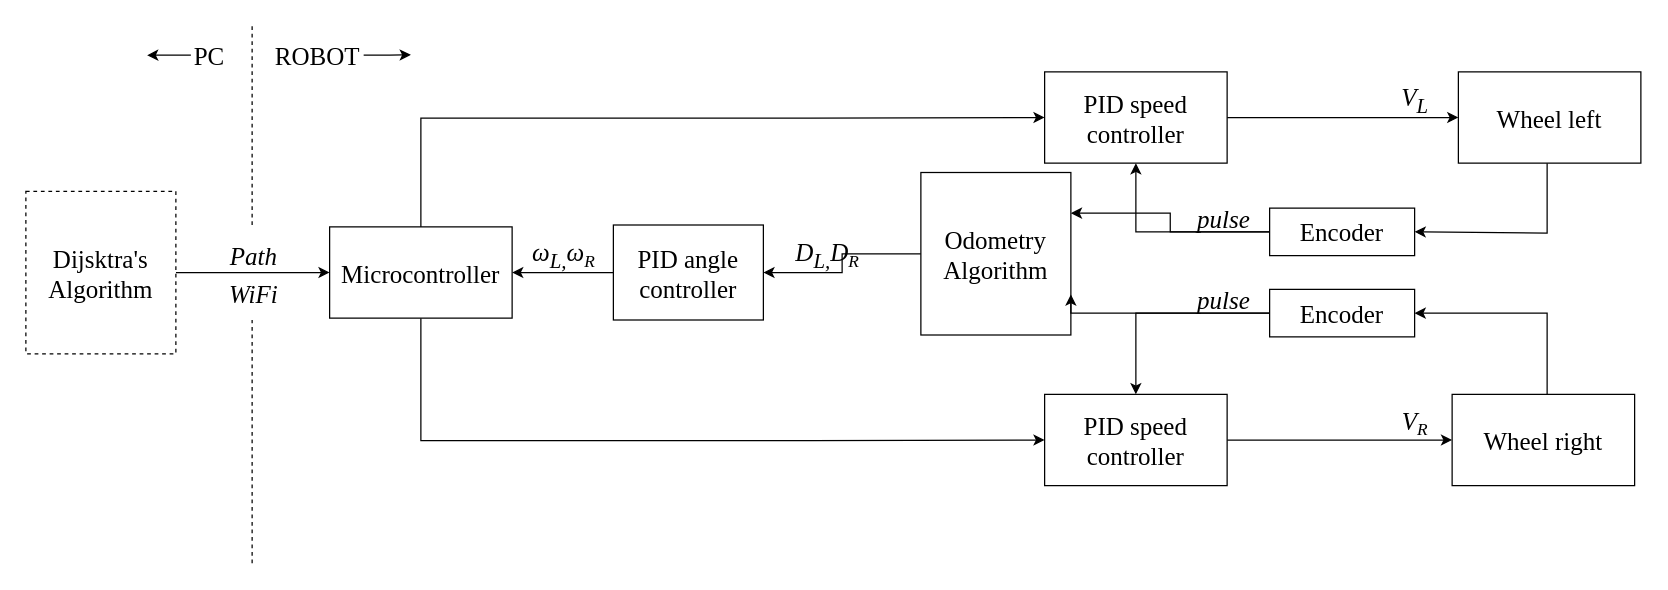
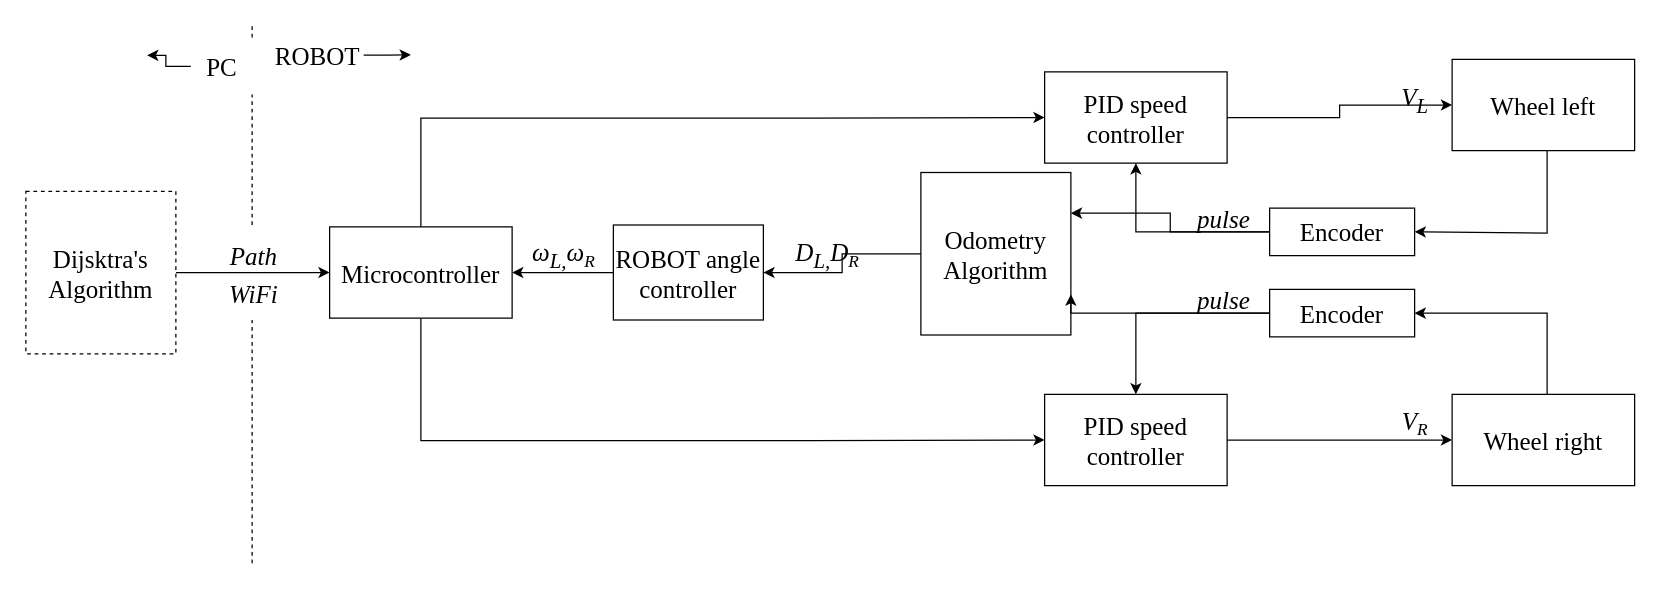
  <mxCell id="0" />
  <mxCell id="1" parent="0" />
  <mxCell id="2" value="" style="edgeStyle=orthogonalEdgeStyle;rounded=0;orthogonalLoop=1;jettySize=auto;html=1;fontFamily=Times New Roman;exitX=1;exitY=0.5;exitDx=0;exitDy=0;" edge="1" parent="1" source="32" target="13"><mxGeometry relative="1" as="geometry"><mxPoint x="136" y="217.5" as="sourcePoint" /></mxGeometry></mxCell>
  <mxCell id="3" value="&lt;i&gt;Path&lt;/i&gt;" style="edgeLabel;html=1;align=center;verticalAlign=middle;resizable=0;points=[];fontFamily=Times New Roman;fontSize=20;" vertex="1" connectable="0" parent="2"><mxGeometry x="-0.149" y="-1" relative="1" as="geometry"><mxPoint x="9" y="-15" as="offset" /></mxGeometry></mxCell>
  <mxCell id="4" value="&lt;i&gt;WiFi&lt;/i&gt;" style="edgeLabel;html=1;align=center;verticalAlign=middle;resizable=0;points=[];fontFamily=Times New Roman;fontSize=20;" vertex="1" connectable="0" parent="2"><mxGeometry x="-0.149" y="-1" relative="1" as="geometry"><mxPoint x="9" y="15" as="offset" /></mxGeometry></mxCell>
  <mxCell id="5" value="&lt;i&gt;ω&lt;sub&gt;L,&lt;/sub&gt;&lt;/i&gt;&lt;i&gt;ω&lt;span style=&quot;font-size: 16.667px;&quot;&gt;&lt;sub&gt;R&lt;/sub&gt;&lt;/span&gt;&lt;/i&gt;" style="edgeLabel;html=1;align=center;verticalAlign=middle;resizable=0;points=[];fontFamily=Times New Roman;fontSize=20;" vertex="1" connectable="0" parent="2"><mxGeometry x="-0.149" y="-1" relative="1" as="geometry"><mxPoint x="257" y="-15" as="offset" /></mxGeometry></mxCell>
  <mxCell id="6" value="&lt;i&gt;pulse&lt;/i&gt;" style="edgeLabel;html=1;align=center;verticalAlign=middle;resizable=0;points=[];fontFamily=Times New Roman;fontSize=20;" vertex="1" connectable="0" parent="2"><mxGeometry x="-0.149" y="-1" relative="1" as="geometry"><mxPoint x="785" y="-45" as="offset" /></mxGeometry></mxCell>
  <mxCell id="7" value="V&lt;sub&gt;L&lt;/sub&gt;" style="edgeLabel;html=1;align=center;verticalAlign=middle;resizable=0;points=[];fontFamily=Times New Roman;fontSize=20;fontStyle=2" vertex="1" connectable="0" parent="2"><mxGeometry x="-0.149" y="-1" relative="1" as="geometry"><mxPoint x="938" y="-139" as="offset" /></mxGeometry></mxCell>
  <mxCell id="8" value="&lt;i&gt;&lt;span style=&quot;font-size: 20px;&quot;&gt;D&lt;/span&gt;&lt;sub&gt;L,&lt;/sub&gt;&lt;/i&gt;&lt;i&gt;D&lt;span style=&quot;font-size: 16.667px;&quot;&gt;&lt;sub&gt;R&lt;/sub&gt;&lt;/span&gt;&lt;/i&gt;" style="edgeLabel;html=1;align=center;verticalAlign=middle;resizable=0;points=[];fontFamily=Times New Roman;fontSize=20;" vertex="1" connectable="0" parent="2"><mxGeometry x="-0.149" y="-1" relative="1" as="geometry"><mxPoint x="468" y="-15" as="offset" /></mxGeometry></mxCell>
  <mxCell id="9" value="V&lt;span style=&quot;font-size: 16.667px;&quot;&gt;&lt;sub&gt;R&lt;/sub&gt;&lt;/span&gt;" style="edgeLabel;html=1;align=center;verticalAlign=middle;resizable=0;points=[];fontFamily=Times New Roman;fontSize=20;fontStyle=2" vertex="1" connectable="0" parent="2"><mxGeometry x="-0.149" y="-1" relative="1" as="geometry"><mxPoint x="938" y="119" as="offset" /></mxGeometry></mxCell>
  <mxCell id="10" value="&lt;i&gt;pulse&lt;/i&gt;" style="edgeLabel;html=1;align=center;verticalAlign=middle;resizable=0;points=[];fontFamily=Times New Roman;fontSize=20;" vertex="1" connectable="0" parent="2"><mxGeometry x="-0.149" y="-1" relative="1" as="geometry"><mxPoint x="785" y="20" as="offset" /></mxGeometry></mxCell>
  <mxCell id="11" style="edgeStyle=orthogonalEdgeStyle;rounded=0;orthogonalLoop=1;jettySize=auto;html=1;entryX=0;entryY=0.5;entryDx=0;entryDy=0;" edge="1" parent="1" source="13" target="15"><mxGeometry relative="1" as="geometry"><Array as="points"><mxPoint x="336" y="94" /><mxPoint x="648" y="94" /></Array></mxGeometry></mxCell>
  <mxCell id="12" style="edgeStyle=orthogonalEdgeStyle;rounded=0;orthogonalLoop=1;jettySize=auto;html=1;entryX=0;entryY=0.5;entryDx=0;entryDy=0;" edge="1" parent="1" source="13" target="26"><mxGeometry relative="1" as="geometry"><Array as="points"><mxPoint x="336" y="352" /><mxPoint x="648" y="352" /></Array></mxGeometry></mxCell>
  <mxCell id="13" value="Microcontroller" style="rounded=0;whiteSpace=wrap;html=1;fontFamily=Times New Roman;fontSize=20;" vertex="1" parent="1"><mxGeometry x="263" y="181" width="146" height="73" as="geometry" /></mxCell>
  <mxCell id="14" value="" style="edgeStyle=orthogonalEdgeStyle;rounded=0;orthogonalLoop=1;jettySize=auto;html=1;" edge="1" parent="1" source="15" target="17"><mxGeometry relative="1" as="geometry" /></mxCell>
  <mxCell id="15" value="PID speed&lt;div&gt;controller&lt;/div&gt;" style="rounded=0;whiteSpace=wrap;html=1;fontFamily=Times New Roman;fontSize=20;" vertex="1" parent="1"><mxGeometry x="835" y="57" width="146" height="73" as="geometry" /></mxCell>
  <mxCell id="16" value="" style="edgeStyle=orthogonalEdgeStyle;rounded=0;orthogonalLoop=1;jettySize=auto;html=1;entryX=1;entryY=0.5;entryDx=0;entryDy=0;" edge="1" parent="1" source="17" target="20"><mxGeometry relative="1" as="geometry"><Array as="points"><mxPoint x="1237" y="186" /></Array></mxGeometry></mxCell>
- <mxCell id="17" value="Wheel left" style="rounded=0;whiteSpace=wrap;html=1;fontFamily=Times New Roman;fontSize=20;" vertex="1" parent="1"><mxGeometry x="1166" y="57" width="146" height="73" as="geometry" /></mxCell>
+ <mxCell id="17" value="Wheel left" style="rounded=0;whiteSpace=wrap;html=1;fontFamily=Times New Roman;fontSize=20;" vertex="1" parent="1"><mxGeometry x="1161" y="47" width="146" height="73" as="geometry" /></mxCell>
  <mxCell id="18" style="edgeStyle=orthogonalEdgeStyle;rounded=0;orthogonalLoop=1;jettySize=auto;html=1;entryX=1;entryY=0.25;entryDx=0;entryDy=0;" edge="1" parent="1" source="20" target="24"><mxGeometry relative="1" as="geometry" /></mxCell>
  <mxCell id="19" style="edgeStyle=orthogonalEdgeStyle;rounded=0;orthogonalLoop=1;jettySize=auto;html=1;entryX=0.5;entryY=1;entryDx=0;entryDy=0;" edge="1" parent="1" source="20" target="15"><mxGeometry relative="1" as="geometry"><Array as="points"><mxPoint x="908" y="185" /></Array></mxGeometry></mxCell>
  <mxCell id="20" value="Encoder" style="rounded=0;whiteSpace=wrap;html=1;fontFamily=Times New Roman;fontSize=20;" vertex="1" parent="1"><mxGeometry x="1015" y="166" width="116" height="38" as="geometry" /></mxCell>
  <mxCell id="21" style="edgeStyle=orthogonalEdgeStyle;rounded=0;orthogonalLoop=1;jettySize=auto;html=1;entryX=1;entryY=0.5;entryDx=0;entryDy=0;" edge="1" parent="1" source="22" target="13"><mxGeometry relative="1" as="geometry" /></mxCell>
- <mxCell id="22" value="PID angle&lt;div&gt;controller&lt;/div&gt;" style="rounded=0;whiteSpace=wrap;html=1;fontFamily=Times New Roman;fontSize=20;" vertex="1" parent="1"><mxGeometry x="490" y="179.5" width="120" height="76" as="geometry" /></mxCell>
+ <mxCell id="22" value="ROBOT angle&lt;div&gt;controller&lt;/div&gt;" style="rounded=0;whiteSpace=wrap;html=1;fontFamily=Times New Roman;fontSize=20;" vertex="1" parent="1"><mxGeometry x="490" y="179.5" width="120" height="76" as="geometry" /></mxCell>
  <mxCell id="23" style="edgeStyle=orthogonalEdgeStyle;rounded=0;orthogonalLoop=1;jettySize=auto;html=1;entryX=1;entryY=0.5;entryDx=0;entryDy=0;" edge="1" parent="1" source="24" target="22"><mxGeometry relative="1" as="geometry" /></mxCell>
  <mxCell id="24" value="Odometry&lt;div&gt;Algorithm&lt;/div&gt;" style="rounded=0;whiteSpace=wrap;html=1;fontFamily=Times New Roman;fontSize=20;" vertex="1" parent="1"><mxGeometry x="736" y="137.5" width="120" height="130" as="geometry" /></mxCell>
  <mxCell id="25" value="" style="edgeStyle=orthogonalEdgeStyle;rounded=0;orthogonalLoop=1;jettySize=auto;html=1;" edge="1" parent="1" source="26" target="28"><mxGeometry relative="1" as="geometry" /></mxCell>
  <mxCell id="26" value="PID speed&lt;div&gt;controller&lt;/div&gt;" style="rounded=0;whiteSpace=wrap;html=1;fontFamily=Times New Roman;fontSize=20;" vertex="1" parent="1"><mxGeometry x="835" y="315" width="146" height="73" as="geometry" /></mxCell>
  <mxCell id="27" value="" style="edgeStyle=orthogonalEdgeStyle;rounded=0;orthogonalLoop=1;jettySize=auto;html=1;entryX=1;entryY=0.5;entryDx=0;entryDy=0;" edge="1" parent="1" source="28" target="31"><mxGeometry relative="1" as="geometry"><Array as="points"><mxPoint x="1237" y="250" /></Array></mxGeometry></mxCell>
  <mxCell id="28" value="Wheel right" style="rounded=0;whiteSpace=wrap;html=1;fontFamily=Times New Roman;fontSize=20;" vertex="1" parent="1"><mxGeometry x="1161" y="315" width="146" height="73" as="geometry" /></mxCell>
  <mxCell id="29" style="edgeStyle=orthogonalEdgeStyle;rounded=0;orthogonalLoop=1;jettySize=auto;html=1;entryX=1;entryY=0.75;entryDx=0;entryDy=0;" edge="1" parent="1" source="31" target="24"><mxGeometry relative="1" as="geometry"><Array as="points"><mxPoint x="1015" y="250" /><mxPoint x="1015" y="250" /></Array></mxGeometry></mxCell>
  <mxCell id="30" style="edgeStyle=orthogonalEdgeStyle;rounded=0;orthogonalLoop=1;jettySize=auto;html=1;entryX=0.5;entryY=0;entryDx=0;entryDy=0;" edge="1" parent="1" source="31" target="26"><mxGeometry relative="1" as="geometry" /></mxCell>
  <mxCell id="31" value="Encoder" style="rounded=0;whiteSpace=wrap;html=1;fontFamily=Times New Roman;fontSize=20;" vertex="1" parent="1"><mxGeometry x="1015" y="231" width="116" height="38" as="geometry" /></mxCell>
  <mxCell id="32" value="Dijsktra's&lt;div&gt;Algorithm&lt;/div&gt;" style="rounded=0;whiteSpace=wrap;html=1;fontFamily=Times New Roman;fontSize=20;dashed=1;" vertex="1" parent="1"><mxGeometry x="20" y="152.5" width="120" height="130" as="geometry" /></mxCell>
  <mxCell id="33" value="" style="endArrow=none;dashed=1;html=1;rounded=0;fontSize=16;" edge="1" parent="1"><mxGeometry width="50" height="50" relative="1" as="geometry"><mxPoint x="201" y="179.5" as="sourcePoint" /><mxPoint x="201" y="20.5" as="targetPoint" /><Array as="points" /></mxGeometry></mxCell>
  <mxCell id="34" value="" style="endArrow=none;dashed=1;html=1;rounded=0;fontSize=15;fontStyle=0;verticalAlign=middle;" edge="1" parent="1"><mxGeometry width="50" height="50" relative="1" as="geometry"><mxPoint x="201" y="450" as="sourcePoint" /><mxPoint x="201" y="255.5" as="targetPoint" /><Array as="points" /></mxGeometry></mxCell>
  <mxCell id="35" value="" style="edgeStyle=orthogonalEdgeStyle;rounded=0;orthogonalLoop=1;jettySize=auto;html=1;endSize=6;startSize=6;strokeWidth=1;exitX=1;exitY=0.5;exitDx=0;exitDy=0;" edge="1" parent="1" source="36"><mxGeometry relative="1" as="geometry"><mxPoint x="285" y="43.6" as="sourcePoint" /><mxPoint x="328" y="43.35" as="targetPoint" /><Array as="points"><mxPoint x="311" y="43" /></Array></mxGeometry></mxCell>
  <mxCell id="36" value="&lt;font face=&quot;Times New Roman&quot;&gt;ROBOT&lt;/font&gt;" style="rounded=0;whiteSpace=wrap;html=1;fontSize=20;strokeWidth=0;strokeColor=#FFFFFF;dashed=1;" vertex="1" parent="1"><mxGeometry x="217" y="30" width="73" height="27" as="geometry" /></mxCell>
- <mxCell id="37" value="&lt;font face=&quot;Times New Roman&quot;&gt;PC&lt;/font&gt;" style="rounded=0;whiteSpace=wrap;html=1;fontSize=20;strokeWidth=0;strokeColor=#FFFFFF;" vertex="1" parent="1"><mxGeometry x="152" y="30" width="30" height="27" as="geometry" /></mxCell>
+ <mxCell id="37" value="&lt;font face=&quot;Times New Roman&quot;&gt;PC&lt;/font&gt;" style="rounded=0;whiteSpace=wrap;html=1;fontSize=20;strokeWidth=0;strokeColor=#FFFFFF;" vertex="1" parent="1"><mxGeometry x="152" y="30" width="50" height="45" as="geometry" /></mxCell>
  <mxCell id="38" value="" style="edgeStyle=orthogonalEdgeStyle;rounded=0;orthogonalLoop=1;jettySize=auto;html=1;endSize=6;startSize=6;strokeWidth=1;exitX=0;exitY=0.5;exitDx=0;exitDy=0;" edge="1" source="37" parent="1"><mxGeometry relative="1" as="geometry"><mxPoint x="155" y="43.25" as="sourcePoint" /><mxPoint x="117" y="43.75" as="targetPoint" /><Array as="points"><mxPoint x="132" y="44" /></Array></mxGeometry></mxCell>
